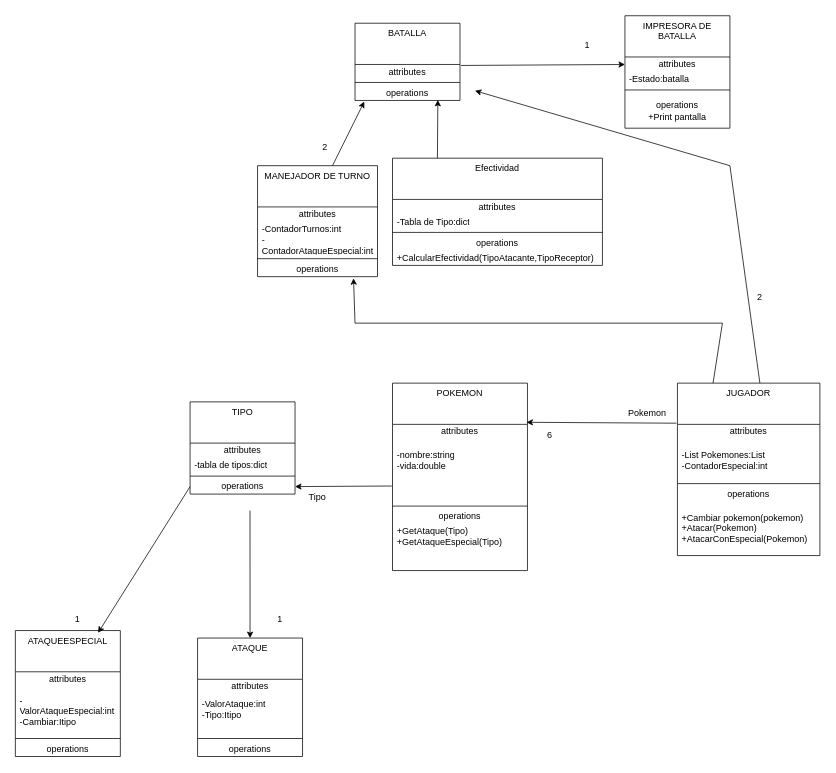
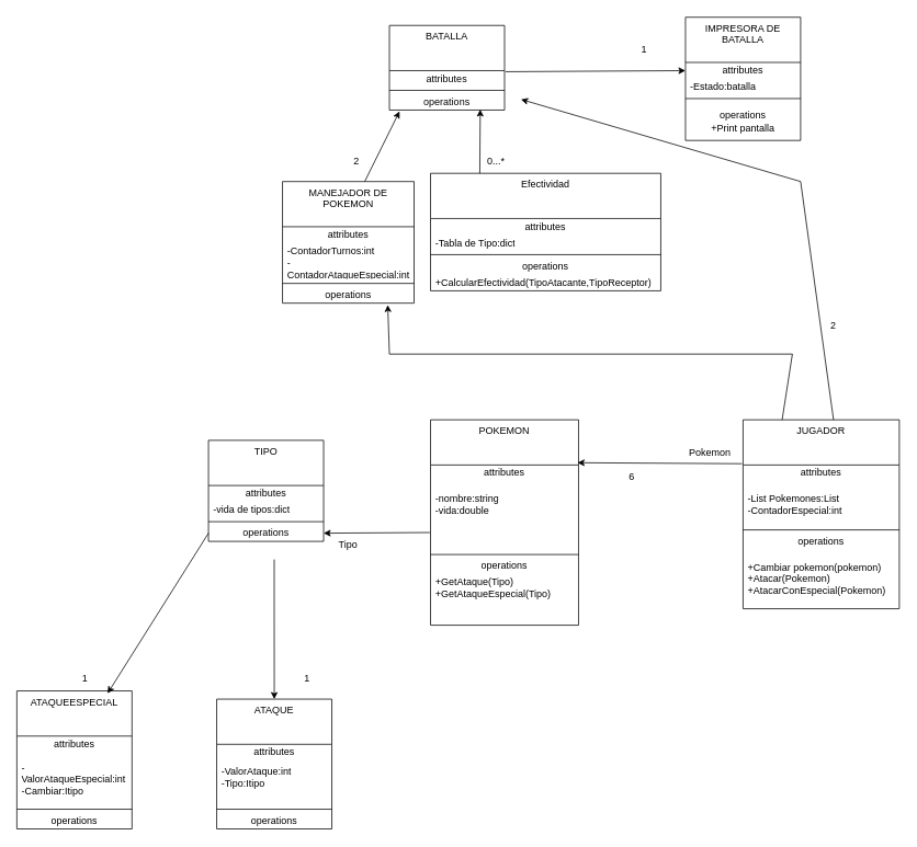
  <mxCell id="0" />
  <mxCell id="1" parent="0" />
  <mxCell id="2" value="POKEMON" style="swimlane;fontStyle=0;align=center;verticalAlign=top;childLayout=stackLayout;horizontal=1;startSize=55;horizontalStack=0;resizeParent=1;resizeParentMax=0;resizeLast=0;collapsible=0;marginBottom=0;html=1;whiteSpace=wrap;" parent="1" vertex="1"><mxGeometry x="523" y="510" width="180" height="250" as="geometry" /></mxCell>
  <mxCell id="3" value="attributes" style="text;html=1;strokeColor=none;fillColor=none;align=center;verticalAlign=middle;spacingLeft=4;spacingRight=4;overflow=hidden;rotatable=0;points=[[0,0.5],[1,0.5]];portConstraint=eastwest;whiteSpace=wrap;" parent="2" vertex="1"><mxGeometry y="55" width="180" height="20" as="geometry" /></mxCell>
  <mxCell id="4" value="-nombre:string&lt;div&gt;-vida:double&lt;/div&gt;&lt;div&gt;&lt;br&gt;&lt;/div&gt;&lt;div&gt;&lt;br&gt;&lt;/div&gt;" style="text;html=1;strokeColor=none;fillColor=none;align=left;verticalAlign=middle;spacingLeft=4;spacingRight=4;overflow=hidden;rotatable=0;points=[[0,0.5],[1,0.5]];portConstraint=eastwest;whiteSpace=wrap;" parent="2" vertex="1"><mxGeometry y="75" width="180" height="85" as="geometry" /></mxCell>
  <mxCell id="5" value="" style="line;strokeWidth=1;fillColor=none;align=left;verticalAlign=middle;spacingTop=-1;spacingLeft=3;spacingRight=3;rotatable=0;labelPosition=right;points=[];portConstraint=eastwest;" parent="2" vertex="1"><mxGeometry y="160" width="180" height="8" as="geometry" /></mxCell>
  <mxCell id="6" value="operations" style="text;html=1;strokeColor=none;fillColor=none;align=center;verticalAlign=middle;spacingLeft=4;spacingRight=4;overflow=hidden;rotatable=0;points=[[0,0.5],[1,0.5]];portConstraint=eastwest;whiteSpace=wrap;" parent="2" vertex="1"><mxGeometry y="168" width="180" height="20" as="geometry" /></mxCell>
  <mxCell id="7" value="+GetAtaque(Tipo)&lt;div&gt;+GetAtaqueEspecial(Tipo)&lt;/div&gt;&lt;div&gt;&lt;br&gt;&lt;div&gt;&lt;br&gt;&lt;/div&gt;&lt;/div&gt;" style="text;html=1;strokeColor=none;fillColor=none;align=left;verticalAlign=middle;spacingLeft=4;spacingRight=4;overflow=hidden;rotatable=0;points=[[0,0.5],[1,0.5]];portConstraint=eastwest;whiteSpace=wrap;" parent="2" vertex="1"><mxGeometry y="188" width="180" height="62" as="geometry" /></mxCell>
  <mxCell id="8" value="JUGADOR" style="swimlane;fontStyle=0;align=center;verticalAlign=top;childLayout=stackLayout;horizontal=1;startSize=55;horizontalStack=0;resizeParent=1;resizeParentMax=0;resizeLast=0;collapsible=0;marginBottom=0;html=1;whiteSpace=wrap;" parent="1" vertex="1"><mxGeometry x="903" y="510" width="190" height="230" as="geometry" /></mxCell>
  <mxCell id="9" value="attributes" style="text;html=1;strokeColor=none;fillColor=none;align=center;verticalAlign=middle;spacingLeft=4;spacingRight=4;overflow=hidden;rotatable=0;points=[[0,0.5],[1,0.5]];portConstraint=eastwest;whiteSpace=wrap;" parent="8" vertex="1"><mxGeometry y="55" width="190" height="20" as="geometry" /></mxCell>
  <mxCell id="10" value="-List Pokemones:List&lt;div&gt;-ContadorEspecial:int&lt;/div&gt;" style="text;html=1;strokeColor=none;fillColor=none;align=left;verticalAlign=middle;spacingLeft=4;spacingRight=4;overflow=hidden;rotatable=0;points=[[0,0.5],[1,0.5]];portConstraint=eastwest;whiteSpace=wrap;" parent="8" vertex="1"><mxGeometry y="75" width="190" height="55" as="geometry" /></mxCell>
  <mxCell id="11" value="" style="line;strokeWidth=1;fillColor=none;align=left;verticalAlign=middle;spacingTop=-1;spacingLeft=3;spacingRight=3;rotatable=0;labelPosition=right;points=[];portConstraint=eastwest;" parent="8" vertex="1"><mxGeometry y="130" width="190" height="8" as="geometry" /></mxCell>
  <mxCell id="12" value="operations" style="text;html=1;strokeColor=none;fillColor=none;align=center;verticalAlign=middle;spacingLeft=4;spacingRight=4;overflow=hidden;rotatable=0;points=[[0,0.5],[1,0.5]];portConstraint=eastwest;whiteSpace=wrap;" parent="8" vertex="1"><mxGeometry y="138" width="190" height="20" as="geometry" /></mxCell>
  <mxCell id="13" value="+Cambiar pokemon(pokemon)&lt;div&gt;+Atacar(Pokemon)&lt;/div&gt;&lt;div&gt;+AtacarConEspecial(Pokemon)&lt;/div&gt;" style="text;html=1;strokeColor=none;fillColor=none;align=left;verticalAlign=middle;spacingLeft=4;spacingRight=4;overflow=hidden;rotatable=0;points=[[0,0.5],[1,0.5]];portConstraint=eastwest;whiteSpace=wrap;" parent="8" vertex="1"><mxGeometry y="158" width="190" height="72" as="geometry" /></mxCell>
  <mxCell id="14" value="ATAQUE" style="swimlane;fontStyle=0;align=center;verticalAlign=top;childLayout=stackLayout;horizontal=1;startSize=55;horizontalStack=0;resizeParent=1;resizeParentMax=0;resizeLast=0;collapsible=0;marginBottom=0;html=1;whiteSpace=wrap;" parent="1" vertex="1"><mxGeometry x="263" y="850" width="140" height="158" as="geometry" /></mxCell>
  <mxCell id="15" value="attributes" style="text;html=1;strokeColor=none;fillColor=none;align=center;verticalAlign=middle;spacingLeft=4;spacingRight=4;overflow=hidden;rotatable=0;points=[[0,0.5],[1,0.5]];portConstraint=eastwest;whiteSpace=wrap;" parent="14" vertex="1"><mxGeometry y="55" width="140" height="20" as="geometry" /></mxCell>
  <mxCell id="16" value="-ValorAtaque:int&lt;div&gt;-Tipo:Itipo&lt;/div&gt;&lt;div&gt;&lt;br&gt;&lt;/div&gt;" style="text;html=1;strokeColor=none;fillColor=none;align=left;verticalAlign=middle;spacingLeft=4;spacingRight=4;overflow=hidden;rotatable=0;points=[[0,0.5],[1,0.5]];portConstraint=eastwest;whiteSpace=wrap;" parent="14" vertex="1"><mxGeometry y="75" width="140" height="55" as="geometry" /></mxCell>
  <mxCell id="17" value="" style="line;strokeWidth=1;fillColor=none;align=left;verticalAlign=middle;spacingTop=-1;spacingLeft=3;spacingRight=3;rotatable=0;labelPosition=right;points=[];portConstraint=eastwest;" parent="14" vertex="1"><mxGeometry y="130" width="140" height="8" as="geometry" /></mxCell>
  <mxCell id="18" value="operations" style="text;html=1;strokeColor=none;fillColor=none;align=center;verticalAlign=middle;spacingLeft=4;spacingRight=4;overflow=hidden;rotatable=0;points=[[0,0.5],[1,0.5]];portConstraint=eastwest;whiteSpace=wrap;" parent="14" vertex="1"><mxGeometry y="138" width="140" height="20" as="geometry" /></mxCell>
  <mxCell id="19" value="TIPO" style="swimlane;fontStyle=0;align=center;verticalAlign=top;childLayout=stackLayout;horizontal=1;startSize=55;horizontalStack=0;resizeParent=1;resizeParentMax=0;resizeLast=0;collapsible=0;marginBottom=0;html=1;whiteSpace=wrap;" parent="1" vertex="1"><mxGeometry x="253" y="535" width="140" height="123" as="geometry" /></mxCell>
  <mxCell id="20" value="attributes" style="text;html=1;strokeColor=none;fillColor=none;align=center;verticalAlign=middle;spacingLeft=4;spacingRight=4;overflow=hidden;rotatable=0;points=[[0,0.5],[1,0.5]];portConstraint=eastwest;whiteSpace=wrap;" parent="19" vertex="1"><mxGeometry y="55" width="140" height="20" as="geometry" /></mxCell>
- <mxCell id="21" value="-tabla de tipos:dict" style="text;html=1;strokeColor=none;fillColor=none;align=left;verticalAlign=middle;spacingLeft=4;spacingRight=4;overflow=hidden;rotatable=0;points=[[0,0.5],[1,0.5]];portConstraint=eastwest;whiteSpace=wrap;" parent="19" vertex="1"><mxGeometry y="75" width="140" height="20" as="geometry" /></mxCell>
+ <mxCell id="21" value="-vida de tipos:dict" style="text;html=1;strokeColor=none;fillColor=none;align=left;verticalAlign=middle;spacingLeft=4;spacingRight=4;overflow=hidden;rotatable=0;points=[[0,0.5],[1,0.5]];portConstraint=eastwest;whiteSpace=wrap;" parent="19" vertex="1"><mxGeometry y="75" width="140" height="20" as="geometry" /></mxCell>
  <mxCell id="22" value="" style="line;strokeWidth=1;fillColor=none;align=left;verticalAlign=middle;spacingTop=-1;spacingLeft=3;spacingRight=3;rotatable=0;labelPosition=right;points=[];portConstraint=eastwest;" parent="19" vertex="1"><mxGeometry y="95" width="140" height="8" as="geometry" /></mxCell>
  <mxCell id="23" value="operations" style="text;html=1;strokeColor=none;fillColor=none;align=center;verticalAlign=middle;spacingLeft=4;spacingRight=4;overflow=hidden;rotatable=0;points=[[0,0.5],[1,0.5]];portConstraint=eastwest;whiteSpace=wrap;" parent="19" vertex="1"><mxGeometry y="103" width="140" height="20" as="geometry" /></mxCell>
  <mxCell id="24" value="BATALLA" style="swimlane;fontStyle=0;align=center;verticalAlign=top;childLayout=stackLayout;horizontal=1;startSize=55;horizontalStack=0;resizeParent=1;resizeParentMax=0;resizeLast=0;collapsible=0;marginBottom=0;html=1;whiteSpace=wrap;spacingLeft=4;spacingRight=4;fontFamily=Helvetica;fontSize=12;fontColor=default;fillColor=none;gradientColor=none;" parent="1" vertex="1"><mxGeometry x="473" y="30" width="140" height="103" as="geometry" /></mxCell>
  <mxCell id="25" value="attributes" style="text;html=1;strokeColor=none;fillColor=none;align=center;verticalAlign=middle;spacingLeft=4;spacingRight=4;overflow=hidden;rotatable=0;points=[[0,0.5],[1,0.5]];portConstraint=eastwest;whiteSpace=wrap;fontFamily=Helvetica;fontSize=12;fontColor=default;" parent="24" vertex="1"><mxGeometry y="55" width="140" height="20" as="geometry" /></mxCell>
  <mxCell id="26" value="" style="line;strokeWidth=1;fillColor=none;align=left;verticalAlign=middle;spacingTop=-1;spacingLeft=3;spacingRight=3;rotatable=0;labelPosition=right;points=[];portConstraint=eastwest;fontFamily=Helvetica;fontSize=12;fontColor=default;" parent="24" vertex="1"><mxGeometry y="75" width="140" height="8" as="geometry" /></mxCell>
  <mxCell id="27" value="operations" style="text;html=1;strokeColor=none;fillColor=none;align=center;verticalAlign=middle;spacingLeft=4;spacingRight=4;overflow=hidden;rotatable=0;points=[[0,0.5],[1,0.5]];portConstraint=eastwest;whiteSpace=wrap;fontFamily=Helvetica;fontSize=12;fontColor=default;" parent="24" vertex="1"><mxGeometry y="83" width="140" height="20" as="geometry" /></mxCell>
  <mxCell id="28" value="IMPRESORA DE BATALLA" style="swimlane;fontStyle=0;align=center;verticalAlign=top;childLayout=stackLayout;horizontal=1;startSize=55;horizontalStack=0;resizeParent=1;resizeParentMax=0;resizeLast=0;collapsible=0;marginBottom=0;html=1;whiteSpace=wrap;spacingLeft=4;spacingRight=4;fontFamily=Helvetica;fontSize=12;fontColor=default;fillColor=none;gradientColor=none;" parent="1" vertex="1"><mxGeometry x="833" y="20" width="140" height="150" as="geometry" /></mxCell>
  <mxCell id="29" value="attributes" style="text;html=1;strokeColor=none;fillColor=none;align=center;verticalAlign=middle;spacingLeft=4;spacingRight=4;overflow=hidden;rotatable=0;points=[[0,0.5],[1,0.5]];portConstraint=eastwest;whiteSpace=wrap;fontFamily=Helvetica;fontSize=12;fontColor=default;" parent="28" vertex="1"><mxGeometry y="55" width="140" height="20" as="geometry" /></mxCell>
  <mxCell id="30" value="-Estado:batalla&lt;div&gt;&lt;br&gt;&lt;/div&gt;" style="text;html=1;strokeColor=none;fillColor=none;align=left;verticalAlign=middle;spacingLeft=4;spacingRight=4;overflow=hidden;rotatable=0;points=[[0,0.5],[1,0.5]];portConstraint=eastwest;whiteSpace=wrap;fontFamily=Helvetica;fontSize=12;fontColor=default;" parent="28" vertex="1"><mxGeometry y="75" width="140" height="20" as="geometry" /></mxCell>
  <mxCell id="31" value="" style="line;strokeWidth=1;fillColor=none;align=left;verticalAlign=middle;spacingTop=-1;spacingLeft=3;spacingRight=3;rotatable=0;labelPosition=right;points=[];portConstraint=eastwest;fontFamily=Helvetica;fontSize=12;fontColor=default;" parent="28" vertex="1"><mxGeometry y="95" width="140" height="8" as="geometry" /></mxCell>
  <mxCell id="32" value="operations&lt;div&gt;+Print pantalla&lt;/div&gt;" style="text;html=1;strokeColor=none;fillColor=none;align=center;verticalAlign=middle;spacingLeft=4;spacingRight=4;overflow=hidden;rotatable=0;points=[[0,0.5],[1,0.5]];portConstraint=eastwest;whiteSpace=wrap;fontFamily=Helvetica;fontSize=12;fontColor=default;" parent="28" vertex="1"><mxGeometry y="103" width="140" height="47" as="geometry" /></mxCell>
  <mxCell id="33" value="" style="endArrow=classic;html=1;rounded=0;fontFamily=Helvetica;fontSize=12;fontColor=default;entryX=0;entryY=0;entryDx=0;entryDy=0;exitX=-0.005;exitY=0.732;exitDx=0;exitDy=0;exitPerimeter=0;" parent="1" source="4" target="34" edge="1"><mxGeometry width="50" height="50" relative="1" as="geometry"><mxPoint x="453" y="620" as="sourcePoint" /><mxPoint x="493" y="590" as="targetPoint" /></mxGeometry></mxCell>
  <mxCell id="34" value="Tipo" style="text;html=1;align=center;verticalAlign=middle;whiteSpace=wrap;rounded=0;fontFamily=Helvetica;fontSize=12;fontColor=default;" parent="1" vertex="1"><mxGeometry x="393" y="648" width="60" height="30" as="geometry" /></mxCell>
  <mxCell id="35" value="" style="endArrow=classic;html=1;rounded=0;fontFamily=Helvetica;fontSize=12;fontColor=default;entryX=0.993;entryY=0.209;entryDx=0;entryDy=0;entryPerimeter=0;exitX=-0.007;exitY=-0.078;exitDx=0;exitDy=0;exitPerimeter=0;" parent="1" source="9" target="2" edge="1"><mxGeometry width="50" height="50" relative="1" as="geometry"><mxPoint x="833" y="600" as="sourcePoint" /><mxPoint x="883" y="550" as="targetPoint" /></mxGeometry></mxCell>
  <mxCell id="36" value="Pokemon" style="text;html=1;align=center;verticalAlign=middle;whiteSpace=wrap;rounded=0;fontFamily=Helvetica;fontSize=12;fontColor=default;" parent="1" vertex="1"><mxGeometry x="833" y="535" width="60" height="30" as="geometry" /></mxCell>
- <mxCell id="37" value="6" style="text;html=1;align=center;verticalAlign=middle;whiteSpace=wrap;rounded=0;fontFamily=Helvetica;fontSize=12;fontColor=default;" parent="1" vertex="1"><mxGeometry x="703" y="565" width="60" height="30" as="geometry" /></mxCell>
+ <mxCell id="37" value="6" style="text;html=1;align=center;verticalAlign=middle;whiteSpace=wrap;rounded=0;fontFamily=Helvetica;fontSize=12;fontColor=default;" parent="1" vertex="1"><mxGeometry x="738" y="565" width="60" height="30" as="geometry" /></mxCell>
  <mxCell id="38" value="" style="endArrow=classic;html=1;rounded=0;entryX=0.5;entryY=0;entryDx=0;entryDy=0;exitX=0.571;exitY=1.1;exitDx=0;exitDy=0;exitPerimeter=0;" edge="1" parent="1" target="14"><mxGeometry width="50" height="50" relative="1" as="geometry"><mxPoint x="332.94" y="680" as="sourcePoint" /><mxPoint x="363" y="790" as="targetPoint" /></mxGeometry></mxCell>
  <mxCell id="39" value="1" style="text;html=1;align=center;verticalAlign=middle;whiteSpace=wrap;rounded=0;" vertex="1" parent="1"><mxGeometry x="343" y="810" width="60" height="30" as="geometry" /></mxCell>
  <mxCell id="40" value="ATAQUEESPECIAL" style="swimlane;fontStyle=0;align=center;verticalAlign=top;childLayout=stackLayout;horizontal=1;startSize=55;horizontalStack=0;resizeParent=1;resizeParentMax=0;resizeLast=0;collapsible=0;marginBottom=0;html=1;whiteSpace=wrap;" vertex="1" parent="1"><mxGeometry x="20" y="840" width="140" height="168" as="geometry" /></mxCell>
  <mxCell id="41" value="attributes" style="text;html=1;strokeColor=none;fillColor=none;align=center;verticalAlign=middle;spacingLeft=4;spacingRight=4;overflow=hidden;rotatable=0;points=[[0,0.5],[1,0.5]];portConstraint=eastwest;whiteSpace=wrap;" vertex="1" parent="40"><mxGeometry y="55" width="140" height="20" as="geometry" /></mxCell>
  <mxCell id="42" value="-ValorAtaqueEspecial:int&lt;div&gt;-Cambiar:Itipo&lt;/div&gt;" style="text;html=1;strokeColor=none;fillColor=none;align=left;verticalAlign=middle;spacingLeft=4;spacingRight=4;overflow=hidden;rotatable=0;points=[[0,0.5],[1,0.5]];portConstraint=eastwest;whiteSpace=wrap;" vertex="1" parent="40"><mxGeometry y="75" width="140" height="65" as="geometry" /></mxCell>
  <mxCell id="43" value="" style="line;strokeWidth=1;fillColor=none;align=left;verticalAlign=middle;spacingTop=-1;spacingLeft=3;spacingRight=3;rotatable=0;labelPosition=right;points=[];portConstraint=eastwest;" vertex="1" parent="40"><mxGeometry y="140" width="140" height="8" as="geometry" /></mxCell>
  <mxCell id="44" value="operations" style="text;html=1;strokeColor=none;fillColor=none;align=center;verticalAlign=middle;spacingLeft=4;spacingRight=4;overflow=hidden;rotatable=0;points=[[0,0.5],[1,0.5]];portConstraint=eastwest;whiteSpace=wrap;" vertex="1" parent="40"><mxGeometry y="148" width="140" height="20" as="geometry" /></mxCell>
  <mxCell id="45" value="" style="endArrow=classic;html=1;rounded=0;entryX=0.788;entryY=0.018;entryDx=0;entryDy=0;entryPerimeter=0;exitX=0;exitY=0.5;exitDx=0;exitDy=0;" edge="1" parent="1" source="23" target="40"><mxGeometry width="50" height="50" relative="1" as="geometry"><mxPoint x="213" y="680" as="sourcePoint" /><mxPoint x="133" y="790" as="targetPoint" /></mxGeometry></mxCell>
  <mxCell id="46" value="1" style="text;html=1;align=center;verticalAlign=middle;whiteSpace=wrap;rounded=0;" vertex="1" parent="1"><mxGeometry x="73" y="810" width="60" height="30" as="geometry" /></mxCell>
  <mxCell id="47" value="Efectividad" style="swimlane;fontStyle=0;align=center;verticalAlign=top;childLayout=stackLayout;horizontal=1;startSize=55;horizontalStack=0;resizeParent=1;resizeParentMax=0;resizeLast=0;collapsible=0;marginBottom=0;html=1;whiteSpace=wrap;" vertex="1" parent="1"><mxGeometry x="523" y="210" width="280" height="143" as="geometry" /></mxCell>
  <mxCell id="48" value="attributes" style="text;html=1;strokeColor=none;fillColor=none;align=center;verticalAlign=middle;spacingLeft=4;spacingRight=4;overflow=hidden;rotatable=0;points=[[0,0.5],[1,0.5]];portConstraint=eastwest;whiteSpace=wrap;" vertex="1" parent="47"><mxGeometry y="55" width="280" height="20" as="geometry" /></mxCell>
  <mxCell id="49" value="-Tabla de Tipo:dict" style="text;html=1;strokeColor=none;fillColor=none;align=left;verticalAlign=middle;spacingLeft=4;spacingRight=4;overflow=hidden;rotatable=0;points=[[0,0.5],[1,0.5]];portConstraint=eastwest;whiteSpace=wrap;" vertex="1" parent="47"><mxGeometry y="75" width="280" height="20" as="geometry" /></mxCell>
  <mxCell id="50" value="" style="line;strokeWidth=1;fillColor=none;align=left;verticalAlign=middle;spacingTop=-1;spacingLeft=3;spacingRight=3;rotatable=0;labelPosition=right;points=[];portConstraint=eastwest;" vertex="1" parent="47"><mxGeometry y="95" width="280" height="8" as="geometry" /></mxCell>
  <mxCell id="51" value="operations" style="text;html=1;strokeColor=none;fillColor=none;align=center;verticalAlign=middle;spacingLeft=4;spacingRight=4;overflow=hidden;rotatable=0;points=[[0,0.5],[1,0.5]];portConstraint=eastwest;whiteSpace=wrap;" vertex="1" parent="47"><mxGeometry y="103" width="280" height="20" as="geometry" /></mxCell>
  <mxCell id="52" value="+CalcularEfectividad(TipoAtacante,TipoReceptor)" style="text;html=1;strokeColor=none;fillColor=none;align=left;verticalAlign=middle;spacingLeft=4;spacingRight=4;overflow=hidden;rotatable=0;points=[[0,0.5],[1,0.5]];portConstraint=eastwest;whiteSpace=wrap;" vertex="1" parent="47"><mxGeometry y="123" width="280" height="20" as="geometry" /></mxCell>
- <mxCell id="53" value="MANEJADOR DE TURNO" style="swimlane;fontStyle=0;align=center;verticalAlign=top;childLayout=stackLayout;horizontal=1;startSize=55;horizontalStack=0;resizeParent=1;resizeParentMax=0;resizeLast=0;collapsible=0;marginBottom=0;html=1;whiteSpace=wrap;" vertex="1" parent="1"><mxGeometry x="343" y="220" width="160" height="148" as="geometry" /></mxCell>
+ <mxCell id="53" value="MANEJADOR DE POKEMON" style="swimlane;fontStyle=0;align=center;verticalAlign=top;childLayout=stackLayout;horizontal=1;startSize=55;horizontalStack=0;resizeParent=1;resizeParentMax=0;resizeLast=0;collapsible=0;marginBottom=0;html=1;whiteSpace=wrap;" vertex="1" parent="1"><mxGeometry x="343" y="220" width="160" height="148" as="geometry" /></mxCell>
  <mxCell id="54" value="attributes" style="text;html=1;strokeColor=none;fillColor=none;align=center;verticalAlign=middle;spacingLeft=4;spacingRight=4;overflow=hidden;rotatable=0;points=[[0,0.5],[1,0.5]];portConstraint=eastwest;whiteSpace=wrap;" vertex="1" parent="53"><mxGeometry y="55" width="160" height="20" as="geometry" /></mxCell>
  <mxCell id="55" value="-ContadorTurnos:int&lt;div&gt;-ContadorAtaqueEspecial:int&lt;/div&gt;" style="text;html=1;strokeColor=none;fillColor=none;align=left;verticalAlign=middle;spacingLeft=4;spacingRight=4;overflow=hidden;rotatable=0;points=[[0,0.5],[1,0.5]];portConstraint=eastwest;whiteSpace=wrap;" vertex="1" parent="53"><mxGeometry y="75" width="160" height="45" as="geometry" /></mxCell>
  <mxCell id="56" value="" style="line;strokeWidth=1;fillColor=none;align=left;verticalAlign=middle;spacingTop=-1;spacingLeft=3;spacingRight=3;rotatable=0;labelPosition=right;points=[];portConstraint=eastwest;" vertex="1" parent="53"><mxGeometry y="120" width="160" height="8" as="geometry" /></mxCell>
  <mxCell id="57" value="operations" style="text;html=1;strokeColor=none;fillColor=none;align=center;verticalAlign=middle;spacingLeft=4;spacingRight=4;overflow=hidden;rotatable=0;points=[[0,0.5],[1,0.5]];portConstraint=eastwest;whiteSpace=wrap;" vertex="1" parent="53"><mxGeometry y="128" width="160" height="20" as="geometry" /></mxCell>
  <mxCell id="58" value="" style="endArrow=classic;html=1;rounded=0;entryX=0.088;entryY=1.076;entryDx=0;entryDy=0;entryPerimeter=0;" edge="1" parent="1" target="27"><mxGeometry width="50" height="50" relative="1" as="geometry"><mxPoint x="443" y="220" as="sourcePoint" /><mxPoint x="493" y="170" as="targetPoint" /></mxGeometry></mxCell>
  <mxCell id="59" value="" style="endArrow=classic;html=1;rounded=0;exitX=0.214;exitY=0;exitDx=0;exitDy=0;exitPerimeter=0;entryX=0.789;entryY=0.963;entryDx=0;entryDy=0;entryPerimeter=0;" edge="1" parent="1" source="47" target="27"><mxGeometry width="50" height="50" relative="1" as="geometry"><mxPoint x="533" y="210" as="sourcePoint" /><mxPoint x="583" y="160" as="targetPoint" /></mxGeometry></mxCell>
  <mxCell id="60" value="" style="endArrow=classic;html=1;rounded=0;exitX=1.009;exitY=0.066;exitDx=0;exitDy=0;exitPerimeter=0;entryX=0;entryY=0.5;entryDx=0;entryDy=0;" edge="1" parent="1" source="25" target="29"><mxGeometry width="50" height="50" relative="1" as="geometry"><mxPoint x="663" y="110" as="sourcePoint" /><mxPoint x="713" y="60" as="targetPoint" /></mxGeometry></mxCell>
  <mxCell id="61" value="" style="endArrow=classic;html=1;rounded=0;entryX=0.8;entryY=1.112;entryDx=0;entryDy=0;entryPerimeter=0;" edge="1" parent="1" target="57"><mxGeometry width="50" height="50" relative="1" as="geometry"><mxPoint x="473" y="430" as="sourcePoint" /><mxPoint x="483" y="390" as="targetPoint" /></mxGeometry></mxCell>
  <mxCell id="62" value="" style="endArrow=none;html=1;rounded=0;" edge="1" parent="1"><mxGeometry width="50" height="50" relative="1" as="geometry"><mxPoint x="473" y="430" as="sourcePoint" /><mxPoint x="963" y="430" as="targetPoint" /></mxGeometry></mxCell>
  <mxCell id="63" value="" style="endArrow=none;html=1;rounded=0;exitX=0.25;exitY=0;exitDx=0;exitDy=0;" edge="1" parent="1" source="8"><mxGeometry width="50" height="50" relative="1" as="geometry"><mxPoint x="903" y="510" as="sourcePoint" /><mxPoint x="963" y="430" as="targetPoint" /></mxGeometry></mxCell>
  <mxCell id="64" value="" style="endArrow=none;html=1;rounded=0;" edge="1" parent="1"><mxGeometry width="50" height="50" relative="1" as="geometry"><mxPoint x="1013" y="510" as="sourcePoint" /><mxPoint x="973" y="220" as="targetPoint" /></mxGeometry></mxCell>
  <mxCell id="65" value="" style="endArrow=classic;html=1;rounded=0;" edge="1" parent="1"><mxGeometry width="50" height="50" relative="1" as="geometry"><mxPoint x="973" y="220" as="sourcePoint" /><mxPoint x="633" y="120" as="targetPoint" /></mxGeometry></mxCell>
  <mxCell id="66" value="2" style="text;html=1;align=center;verticalAlign=middle;whiteSpace=wrap;rounded=0;" vertex="1" parent="1"><mxGeometry x="983" y="380" width="60" height="30" as="geometry" /></mxCell>
  <mxCell id="67" value="1" style="text;html=1;align=center;verticalAlign=middle;whiteSpace=wrap;rounded=0;" vertex="1" parent="1"><mxGeometry x="753" y="45" width="60" height="30" as="geometry" /></mxCell>
  <mxCell id="68" value="2" style="text;html=1;align=center;verticalAlign=middle;whiteSpace=wrap;rounded=0;" vertex="1" parent="1"><mxGeometry x="403" y="180" width="60" height="30" as="geometry" /></mxCell>
+ <mxCell id="69" value="0...*" style="text;html=1;align=center;verticalAlign=middle;whiteSpace=wrap;rounded=0;" vertex="1" parent="1"><mxGeometry x="573" y="180" width="60" height="30" as="geometry" /></mxCell>
